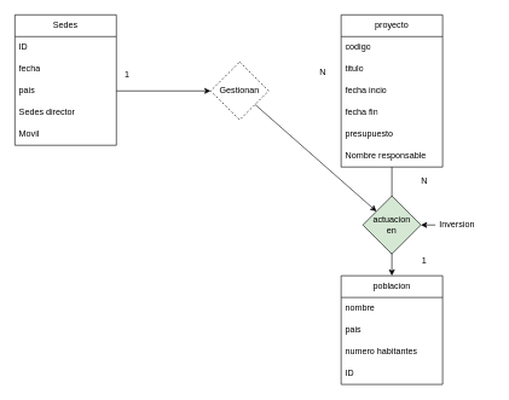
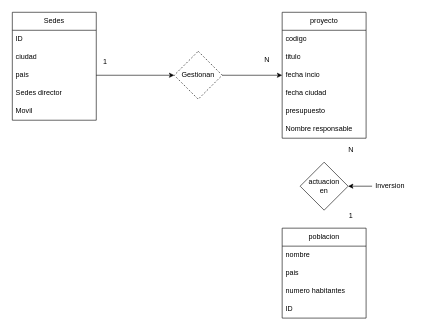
  <mxCell id="0" />
  <mxCell id="1" parent="0" />
  <mxCell id="2" value="Sedes" style="swimlane;fontStyle=0;childLayout=stackLayout;horizontal=1;startSize=30;horizontalStack=0;resizeParent=1;resizeParentMax=0;resizeLast=0;collapsible=1;marginBottom=0;whiteSpace=wrap;html=1;" parent="1" vertex="1"><mxGeometry x="20" y="20" width="140" height="180" as="geometry" /></mxCell>
  <mxCell id="3" value="ID" style="text;strokeColor=none;fillColor=none;align=left;verticalAlign=middle;spacingLeft=4;spacingRight=4;overflow=hidden;points=[[0,0.5],[1,0.5]];portConstraint=eastwest;rotatable=0;whiteSpace=wrap;html=1;" parent="2" vertex="1"><mxGeometry y="30" width="140" height="30" as="geometry" /></mxCell>
- <mxCell id="4" value="fecha" style="text;strokeColor=none;fillColor=none;align=left;verticalAlign=middle;spacingLeft=4;spacingRight=4;overflow=hidden;points=[[0,0.5],[1,0.5]];portConstraint=eastwest;rotatable=0;whiteSpace=wrap;html=1;" parent="2" vertex="1"><mxGeometry y="60" width="140" height="30" as="geometry" /></mxCell>
+ <mxCell id="4" value="ciudad" style="text;strokeColor=none;fillColor=none;align=left;verticalAlign=middle;spacingLeft=4;spacingRight=4;overflow=hidden;points=[[0,0.5],[1,0.5]];portConstraint=eastwest;rotatable=0;whiteSpace=wrap;html=1;" parent="2" vertex="1"><mxGeometry y="60" width="140" height="30" as="geometry" /></mxCell>
  <mxCell id="5" value="pais" style="text;strokeColor=none;fillColor=none;align=left;verticalAlign=middle;spacingLeft=4;spacingRight=4;overflow=hidden;points=[[0,0.5],[1,0.5]];portConstraint=eastwest;rotatable=0;whiteSpace=wrap;html=1;" parent="2" vertex="1"><mxGeometry y="90" width="140" height="30" as="geometry" /></mxCell>
  <mxCell id="6" value="Sedes director" style="text;strokeColor=none;fillColor=none;align=left;verticalAlign=middle;spacingLeft=4;spacingRight=4;overflow=hidden;points=[[0,0.5],[1,0.5]];portConstraint=eastwest;rotatable=0;whiteSpace=wrap;html=1;" vertex="1" parent="2"><mxGeometry y="120" width="140" height="30" as="geometry" /></mxCell>
  <mxCell id="7" value="Movil" style="text;strokeColor=none;fillColor=none;align=left;verticalAlign=middle;spacingLeft=4;spacingRight=4;overflow=hidden;points=[[0,0.5],[1,0.5]];portConstraint=eastwest;rotatable=0;whiteSpace=wrap;html=1;" parent="2" vertex="1"><mxGeometry y="150" width="140" height="30" as="geometry" /></mxCell>
  <mxCell id="8" value="proyecto" style="swimlane;fontStyle=0;childLayout=stackLayout;horizontal=1;startSize=30;horizontalStack=0;resizeParent=1;resizeParentMax=0;resizeLast=0;collapsible=1;marginBottom=0;whiteSpace=wrap;html=1;" vertex="1" parent="1"><mxGeometry x="470" y="20" width="140" height="210" as="geometry" /></mxCell>
  <mxCell id="9" value="codigo" style="text;strokeColor=none;fillColor=none;align=left;verticalAlign=middle;spacingLeft=4;spacingRight=4;overflow=hidden;points=[[0,0.5],[1,0.5]];portConstraint=eastwest;rotatable=0;whiteSpace=wrap;html=1;" vertex="1" parent="8"><mxGeometry y="30" width="140" height="30" as="geometry" /></mxCell>
  <mxCell id="10" value="titulo" style="text;strokeColor=none;fillColor=none;align=left;verticalAlign=middle;spacingLeft=4;spacingRight=4;overflow=hidden;points=[[0,0.5],[1,0.5]];portConstraint=eastwest;rotatable=0;whiteSpace=wrap;html=1;" vertex="1" parent="8"><mxGeometry y="60" width="140" height="30" as="geometry" /></mxCell>
  <mxCell id="11" value="fecha incio" style="text;strokeColor=none;fillColor=none;align=left;verticalAlign=middle;spacingLeft=4;spacingRight=4;overflow=hidden;points=[[0,0.5],[1,0.5]];portConstraint=eastwest;rotatable=0;whiteSpace=wrap;html=1;" vertex="1" parent="8"><mxGeometry y="90" width="140" height="30" as="geometry" /></mxCell>
- <mxCell id="12" value="fecha fin" style="text;strokeColor=none;fillColor=none;align=left;verticalAlign=middle;spacingLeft=4;spacingRight=4;overflow=hidden;points=[[0,0.5],[1,0.5]];portConstraint=eastwest;rotatable=0;whiteSpace=wrap;html=1;" vertex="1" parent="8"><mxGeometry y="120" width="140" height="30" as="geometry" /></mxCell>
+ <mxCell id="12" value="fecha ciudad" style="text;strokeColor=none;fillColor=none;align=left;verticalAlign=middle;spacingLeft=4;spacingRight=4;overflow=hidden;points=[[0,0.5],[1,0.5]];portConstraint=eastwest;rotatable=0;whiteSpace=wrap;html=1;" vertex="1" parent="8"><mxGeometry y="120" width="140" height="30" as="geometry" /></mxCell>
  <mxCell id="13" value="presupuesto" style="text;strokeColor=none;fillColor=none;align=left;verticalAlign=middle;spacingLeft=4;spacingRight=4;overflow=hidden;points=[[0,0.5],[1,0.5]];portConstraint=eastwest;rotatable=0;whiteSpace=wrap;html=1;" vertex="1" parent="8"><mxGeometry y="150" width="140" height="30" as="geometry" /></mxCell>
  <mxCell id="14" value="Nombre responsable" style="text;strokeColor=none;fillColor=none;align=left;verticalAlign=middle;spacingLeft=4;spacingRight=4;overflow=hidden;points=[[0,0.5],[1,0.5]];portConstraint=eastwest;rotatable=0;whiteSpace=wrap;html=1;" vertex="1" parent="8"><mxGeometry y="180" width="140" height="30" as="geometry" /></mxCell>
  <mxCell id="15" value="poblacion" style="swimlane;fontStyle=0;childLayout=stackLayout;horizontal=1;startSize=30;horizontalStack=0;resizeParent=1;resizeParentMax=0;resizeLast=0;collapsible=1;marginBottom=0;whiteSpace=wrap;html=1;" vertex="1" parent="1"><mxGeometry x="470" y="380" width="140" height="150" as="geometry" /></mxCell>
  <mxCell id="16" value="nombre" style="text;strokeColor=none;fillColor=none;align=left;verticalAlign=middle;spacingLeft=4;spacingRight=4;overflow=hidden;points=[[0,0.5],[1,0.5]];portConstraint=eastwest;rotatable=0;whiteSpace=wrap;html=1;" vertex="1" parent="15"><mxGeometry y="30" width="140" height="30" as="geometry" /></mxCell>
  <mxCell id="17" value="pais" style="text;strokeColor=none;fillColor=none;align=left;verticalAlign=middle;spacingLeft=4;spacingRight=4;overflow=hidden;points=[[0,0.5],[1,0.5]];portConstraint=eastwest;rotatable=0;whiteSpace=wrap;html=1;" vertex="1" parent="15"><mxGeometry y="60" width="140" height="30" as="geometry" /></mxCell>
  <mxCell id="18" value="numero habitantes" style="text;strokeColor=none;fillColor=none;align=left;verticalAlign=middle;spacingLeft=4;spacingRight=4;overflow=hidden;points=[[0,0.5],[1,0.5]];portConstraint=eastwest;rotatable=0;whiteSpace=wrap;html=1;" vertex="1" parent="15"><mxGeometry y="90" width="140" height="30" as="geometry" /></mxCell>
  <mxCell id="19" value="ID" style="text;strokeColor=none;fillColor=none;align=left;verticalAlign=middle;spacingLeft=4;spacingRight=4;overflow=hidden;points=[[0,0.5],[1,0.5]];portConstraint=eastwest;rotatable=0;whiteSpace=wrap;html=1;" vertex="1" parent="15"><mxGeometry y="120" width="140" height="30" as="geometry" /></mxCell>
- <mxCell id="20" style="edgeStyle=none;html=1;" edge="1" parent="1" source="22" target="26"><mxGeometry relative="1" as="geometry" /></mxCell>
+ <mxCell id="20" style="edgeStyle=none;html=1;entryX=0;entryY=0.5;entryDx=0;entryDy=0;" edge="1" parent="1" source="22" target="11"><mxGeometry relative="1" as="geometry" /></mxCell>
  <mxCell id="21" value="" style="edgeStyle=none;html=1;entryX=0;entryY=0.5;entryDx=0;entryDy=0;" edge="1" parent="1" source="5" target="22"><mxGeometry relative="1" as="geometry"><mxPoint x="160" y="125" as="sourcePoint" /><mxPoint x="470" y="125" as="targetPoint" /></mxGeometry></mxCell>
  <mxCell id="22" value="Gestionan" style="rhombus;whiteSpace=wrap;html=1;dashed=1;" vertex="1" parent="1"><mxGeometry x="290" y="85" width="80" height="80" as="geometry" /></mxCell>
  <mxCell id="23" value="1" style="text;html=1;align=center;verticalAlign=middle;whiteSpace=wrap;rounded=0;" vertex="1" parent="1"><mxGeometry x="130" y="73" width="90" height="60" as="geometry" /></mxCell>
  <mxCell id="24" value="N" style="text;html=1;align=center;verticalAlign=middle;whiteSpace=wrap;rounded=0;" vertex="1" parent="1"><mxGeometry x="400" y="70" width="90" height="60" as="geometry" /></mxCell>
- <mxCell id="25" style="edgeStyle=none;html=1;entryX=0.5;entryY=0;entryDx=0;entryDy=0;" edge="1" parent="1" source="8" target="15"><mxGeometry relative="1" as="geometry" /></mxCell>
- <mxCell id="26" value="actuacion&lt;div&gt;en&lt;/div&gt;" style="rhombus;whiteSpace=wrap;html=1;fillColor=#d5e8d4;" vertex="1" parent="1"><mxGeometry x="500" y="270" width="80" height="80" as="geometry" /></mxCell>
+ <mxCell id="26" value="actuacion&lt;div&gt;en&lt;/div&gt;" style="rhombus;whiteSpace=wrap;html=1;" vertex="1" parent="1"><mxGeometry x="500" y="270" width="80" height="80" as="geometry" /></mxCell>
  <mxCell id="27" value="1" style="text;html=1;align=center;verticalAlign=middle;whiteSpace=wrap;rounded=0;" vertex="1" parent="1"><mxGeometry x="550" y="340" width="70" height="40" as="geometry" /></mxCell>
  <mxCell id="28" value="N" style="text;html=1;align=center;verticalAlign=middle;whiteSpace=wrap;rounded=0;" vertex="1" parent="1"><mxGeometry x="550" y="230" width="70" height="40" as="geometry" /></mxCell>
  <mxCell id="29" style="edgeStyle=none;html=1;" edge="1" parent="1" source="30" target="26"><mxGeometry relative="1" as="geometry" /></mxCell>
- <mxCell id="30" value="Inversion" style="text;html=1;align=center;verticalAlign=middle;whiteSpace=wrap;rounded=0;" vertex="1" parent="1"><mxGeometry x="600" y="295" width="60" height="30" as="geometry" /></mxCell>
+ <mxCell id="30" value="Inversion" style="text;html=1;align=center;verticalAlign=middle;whiteSpace=wrap;rounded=0;" vertex="1" parent="1"><mxGeometry x="620" y="295" width="60" height="30" as="geometry" /></mxCell>
